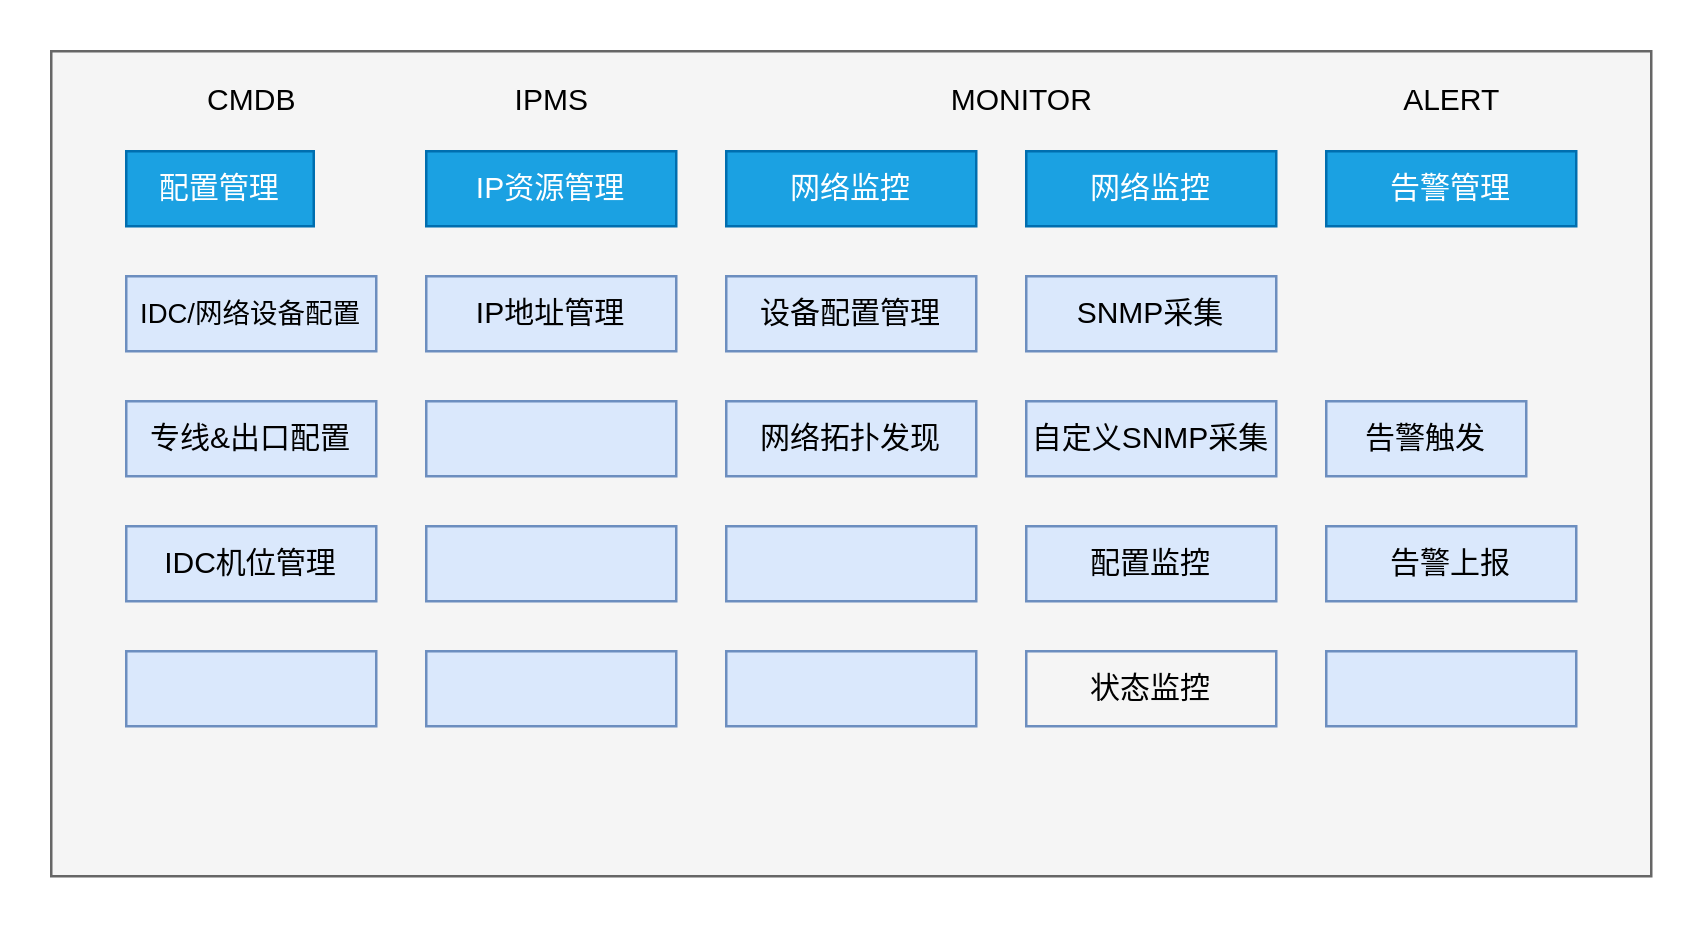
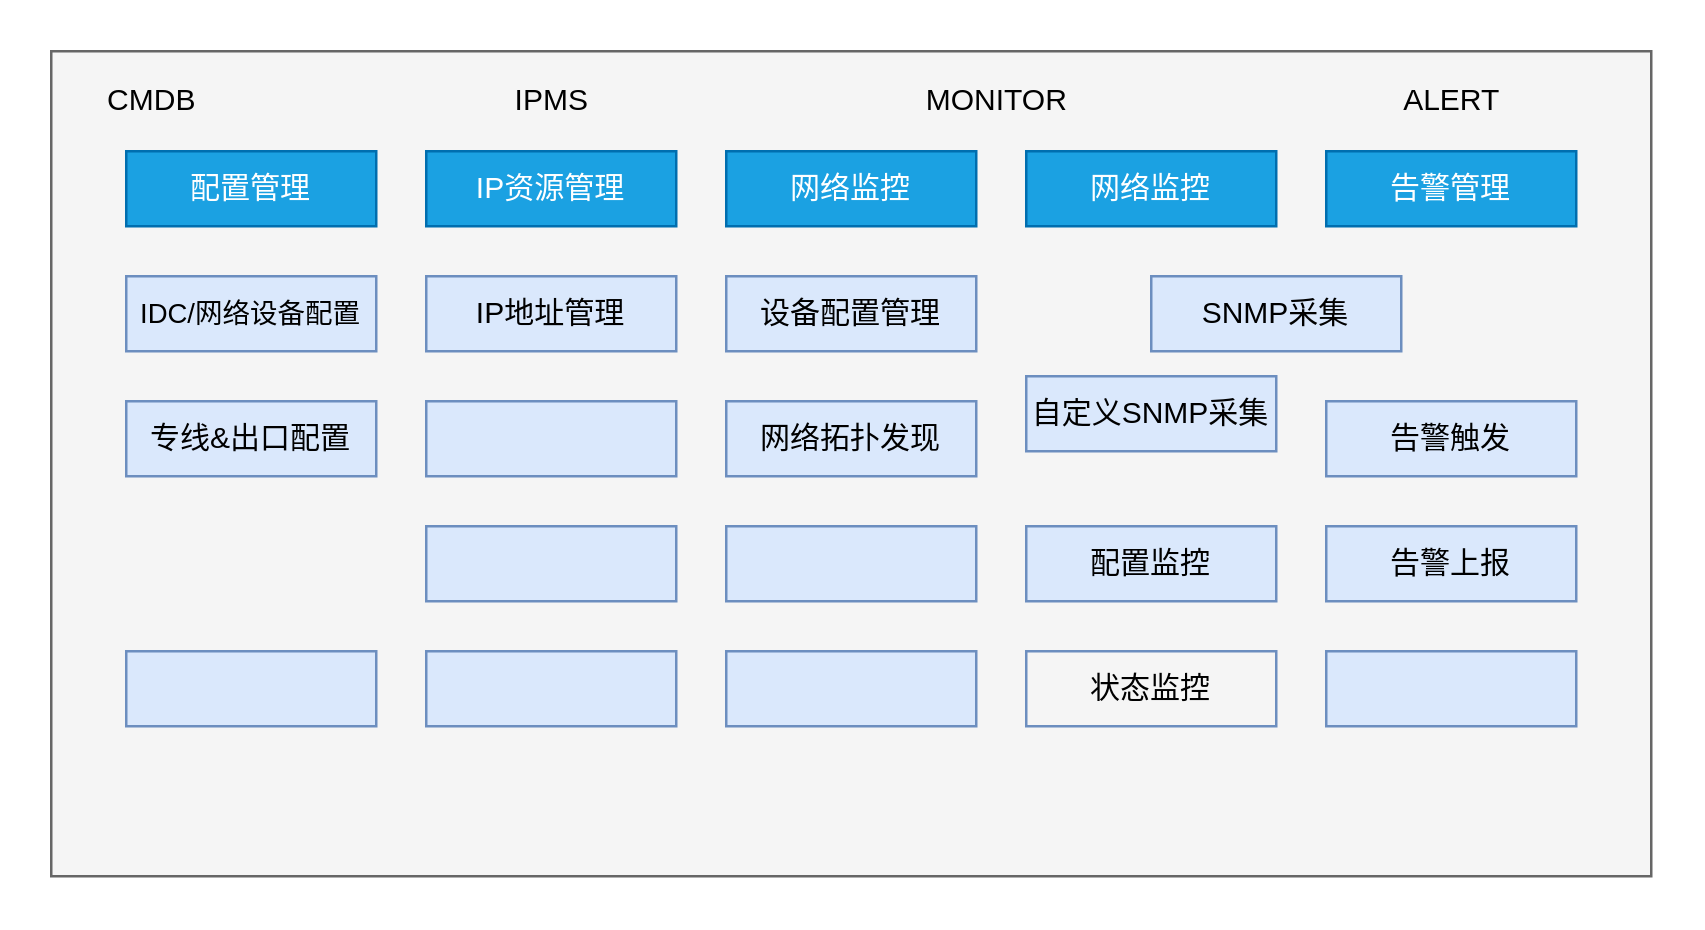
  <mxCell id="0" />
  <mxCell id="1" parent="0" />
  <mxCell id="2" value="" style="rounded=0;whiteSpace=wrap;html=1;fillColor=#f5f5f5;strokeColor=#666666;fontColor=#333333;" vertex="1" parent="1"><mxGeometry x="20" y="20" width="640" height="330" as="geometry" /></mxCell>
- <mxCell id="3" value="配置管理" style="rounded=0;whiteSpace=wrap;html=1;fillColor=#1ba1e2;strokeColor=#006EAF;fontColor=#ffffff;" vertex="1" parent="1"><mxGeometry x="50" y="60" width="75" height="30" as="geometry" /></mxCell>
+ <mxCell id="3" value="配置管理" style="rounded=0;whiteSpace=wrap;html=1;fillColor=#1ba1e2;strokeColor=#006EAF;fontColor=#ffffff;" vertex="1" parent="1"><mxGeometry x="50" y="60" width="100" height="30" as="geometry" /></mxCell>
  <mxCell id="4" value="&lt;font style=&quot;font-size: 11px&quot;&gt;IDC/网络设备配置&lt;/font&gt;" style="rounded=0;whiteSpace=wrap;html=1;fontSize=10;fillColor=#dae8fc;strokeColor=#6c8ebf;" vertex="1" parent="1"><mxGeometry x="50" y="110" width="100" height="30" as="geometry" /></mxCell>
  <mxCell id="5" value="专线&amp;amp;出口配置" style="rounded=0;whiteSpace=wrap;html=1;fillColor=#dae8fc;strokeColor=#6c8ebf;" vertex="1" parent="1"><mxGeometry x="50" y="160" width="100" height="30" as="geometry" /></mxCell>
- <mxCell id="6" value="IDC机位管理" style="rounded=0;whiteSpace=wrap;html=1;fillColor=#dae8fc;strokeColor=#6c8ebf;" vertex="1" parent="1"><mxGeometry x="50" y="210" width="100" height="30" as="geometry" /></mxCell>
  <mxCell id="7" value="" style="rounded=0;whiteSpace=wrap;html=1;fillColor=#dae8fc;strokeColor=#6c8ebf;" vertex="1" parent="1"><mxGeometry x="50" y="260" width="100" height="30" as="geometry" /></mxCell>
  <mxCell id="8" value="&lt;span&gt;网络监控&lt;/span&gt;" style="rounded=0;whiteSpace=wrap;html=1;fillColor=#1ba1e2;strokeColor=#006EAF;fontColor=#ffffff;" vertex="1" parent="1"><mxGeometry x="290" y="60" width="100" height="30" as="geometry" /></mxCell>
  <mxCell id="9" value="设备配置管理" style="rounded=0;whiteSpace=wrap;html=1;fillColor=#dae8fc;strokeColor=#6c8ebf;" vertex="1" parent="1"><mxGeometry x="290" y="110" width="100" height="30" as="geometry" /></mxCell>
  <mxCell id="10" value="网络拓扑发现" style="rounded=0;whiteSpace=wrap;html=1;fillColor=#dae8fc;strokeColor=#6c8ebf;" vertex="1" parent="1"><mxGeometry x="290" y="160" width="100" height="30" as="geometry" /></mxCell>
  <mxCell id="11" value="" style="rounded=0;whiteSpace=wrap;html=1;fillColor=#dae8fc;strokeColor=#6c8ebf;" vertex="1" parent="1"><mxGeometry x="290" y="210" width="100" height="30" as="geometry" /></mxCell>
  <mxCell id="12" value="" style="rounded=0;whiteSpace=wrap;html=1;fillColor=#dae8fc;strokeColor=#6c8ebf;" vertex="1" parent="1"><mxGeometry x="290" y="260" width="100" height="30" as="geometry" /></mxCell>
- <mxCell id="13" value="CMDB" style="text;html=1;resizable=0;autosize=1;align=center;verticalAlign=middle;points=[];fillColor=none;strokeColor=none;rounded=0;" vertex="1" parent="1"><mxGeometry x="75" y="30" width="50" height="20" as="geometry" /></mxCell>
+ <mxCell id="13" value="CMDB" style="text;html=1;resizable=0;autosize=1;align=center;verticalAlign=middle;points=[];fillColor=none;strokeColor=none;rounded=0;" vertex="1" parent="1"><mxGeometry x="35" y="30" width="50" height="20" as="geometry" /></mxCell>
  <mxCell id="14" value="网络监控" style="rounded=0;whiteSpace=wrap;html=1;fillColor=#1ba1e2;strokeColor=#006EAF;fontColor=#ffffff;" vertex="1" parent="1"><mxGeometry x="410" y="60" width="100" height="30" as="geometry" /></mxCell>
- <mxCell id="15" value="&lt;span&gt;SNMP采集&lt;/span&gt;" style="rounded=0;whiteSpace=wrap;html=1;fillColor=#dae8fc;strokeColor=#6c8ebf;" vertex="1" parent="1"><mxGeometry x="410" y="110" width="100" height="30" as="geometry" /></mxCell>
- <mxCell id="16" value="&lt;span&gt;自定义SNMP采集&lt;/span&gt;" style="rounded=0;whiteSpace=wrap;html=1;fillColor=#dae8fc;strokeColor=#6c8ebf;" vertex="1" parent="1"><mxGeometry x="410" y="160" width="100" height="30" as="geometry" /></mxCell>
+ <mxCell id="15" value="&lt;span&gt;SNMP采集&lt;/span&gt;" style="rounded=0;whiteSpace=wrap;html=1;fillColor=#dae8fc;strokeColor=#6c8ebf;" vertex="1" parent="1"><mxGeometry x="460" y="110" width="100" height="30" as="geometry" /></mxCell>
+ <mxCell id="16" value="&lt;span&gt;自定义SNMP采集&lt;/span&gt;" style="rounded=0;whiteSpace=wrap;html=1;fillColor=#dae8fc;strokeColor=#6c8ebf;" vertex="1" parent="1"><mxGeometry x="410" y="150" width="100" height="30" as="geometry" /></mxCell>
  <mxCell id="17" value="配置监控" style="rounded=0;whiteSpace=wrap;html=1;fillColor=#dae8fc;strokeColor=#6c8ebf;" vertex="1" parent="1"><mxGeometry x="410" y="210" width="100" height="30" as="geometry" /></mxCell>
  <mxCell id="18" value="状态监控" style="rounded=0;whiteSpace=wrap;html=1;fillColor=#f5f5f5;strokeColor=#6c8ebf;" vertex="1" parent="1"><mxGeometry x="410" y="260" width="100" height="30" as="geometry" /></mxCell>
- <mxCell id="19" value="MONITOR" style="text;html=1;resizable=0;autosize=1;align=center;verticalAlign=middle;points=[];fillColor=none;strokeColor=none;rounded=0;" vertex="1" parent="1"><mxGeometry x="373" y="30" width="70" height="20" as="geometry" /></mxCell>
+ <mxCell id="19" value="MONITOR" style="text;html=1;resizable=0;autosize=1;align=center;verticalAlign=middle;points=[];fillColor=none;strokeColor=none;rounded=0;" vertex="1" parent="1"><mxGeometry x="363" y="30" width="70" height="20" as="geometry" /></mxCell>
  <mxCell id="20" value="告警管理" style="rounded=0;whiteSpace=wrap;html=1;fillColor=#1ba1e2;strokeColor=#006EAF;fontColor=#ffffff;" vertex="1" parent="1"><mxGeometry x="530" y="60" width="100" height="30" as="geometry" /></mxCell>
- <mxCell id="21" value="告警触发" style="rounded=0;whiteSpace=wrap;html=1;fillColor=#dae8fc;strokeColor=#6c8ebf;" vertex="1" parent="1"><mxGeometry x="530" y="160" width="80" height="30" as="geometry" /></mxCell>
+ <mxCell id="21" value="告警触发" style="rounded=0;whiteSpace=wrap;html=1;fillColor=#dae8fc;strokeColor=#6c8ebf;" vertex="1" parent="1"><mxGeometry x="530" y="160" width="100" height="30" as="geometry" /></mxCell>
  <mxCell id="22" value="告警上报" style="rounded=0;whiteSpace=wrap;html=1;fillColor=#dae8fc;strokeColor=#6c8ebf;" vertex="1" parent="1"><mxGeometry x="530" y="210" width="100" height="30" as="geometry" /></mxCell>
  <mxCell id="23" value="" style="rounded=0;whiteSpace=wrap;html=1;fillColor=#dae8fc;strokeColor=#6c8ebf;" vertex="1" parent="1"><mxGeometry x="530" y="260" width="100" height="30" as="geometry" /></mxCell>
  <mxCell id="24" value="ALERT" style="text;html=1;resizable=0;autosize=1;align=center;verticalAlign=middle;points=[];fillColor=none;strokeColor=none;rounded=0;" vertex="1" parent="1"><mxGeometry x="555" y="30" width="50" height="20" as="geometry" /></mxCell>
  <mxCell id="25" value="IP资源管理" style="rounded=0;whiteSpace=wrap;html=1;fillColor=#1ba1e2;strokeColor=#006EAF;fontColor=#ffffff;" vertex="1" parent="1"><mxGeometry x="170" y="60" width="100" height="30" as="geometry" /></mxCell>
  <mxCell id="26" value="IP地址管理" style="rounded=0;whiteSpace=wrap;html=1;fillColor=#dae8fc;strokeColor=#6c8ebf;" vertex="1" parent="1"><mxGeometry x="170" y="110" width="100" height="30" as="geometry" /></mxCell>
  <mxCell id="27" value="" style="rounded=0;whiteSpace=wrap;html=1;fillColor=#dae8fc;strokeColor=#6c8ebf;" vertex="1" parent="1"><mxGeometry x="170" y="160" width="100" height="30" as="geometry" /></mxCell>
  <mxCell id="28" value="" style="rounded=0;whiteSpace=wrap;html=1;fillColor=#dae8fc;strokeColor=#6c8ebf;" vertex="1" parent="1"><mxGeometry x="170" y="210" width="100" height="30" as="geometry" /></mxCell>
  <mxCell id="29" value="" style="rounded=0;whiteSpace=wrap;html=1;fillColor=#dae8fc;strokeColor=#6c8ebf;" vertex="1" parent="1"><mxGeometry x="170" y="260" width="100" height="30" as="geometry" /></mxCell>
  <mxCell id="30" value="IPMS" style="text;html=1;resizable=0;autosize=1;align=center;verticalAlign=middle;points=[];fillColor=none;strokeColor=none;rounded=0;" vertex="1" parent="1"><mxGeometry x="200" y="30" width="40" height="20" as="geometry" /></mxCell>
